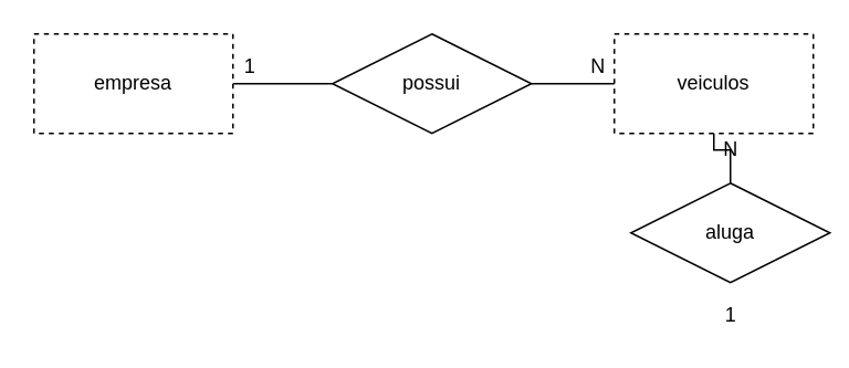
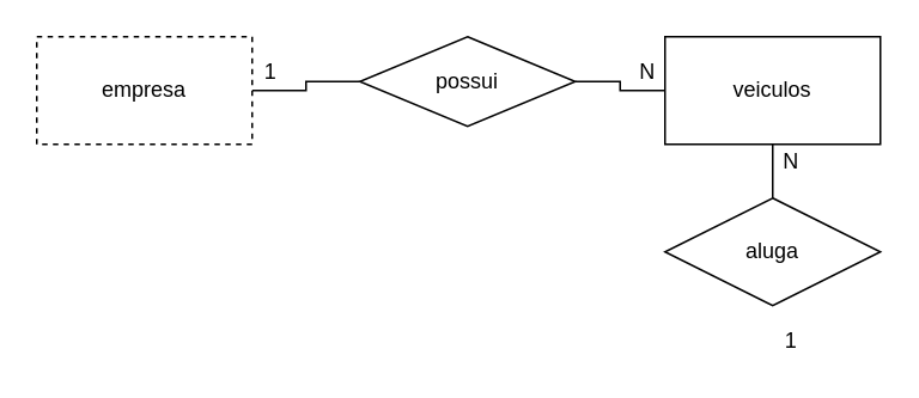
  <mxCell id="0" />
  <mxCell id="1" parent="0" />
  <mxCell id="2" style="edgeStyle=orthogonalEdgeStyle;rounded=0;orthogonalLoop=1;jettySize=auto;html=1;entryX=0;entryY=0.5;entryDx=0;entryDy=0;endArrow=none;endFill=0;" edge="1" parent="1" source="3" target="6"><mxGeometry relative="1" as="geometry" /></mxCell>
  <mxCell id="3" value="empresa" style="rounded=0;whiteSpace=wrap;html=1;dashed=1;" vertex="1" parent="1"><mxGeometry x="20" y="20" width="120" height="60" as="geometry" /></mxCell>
- <mxCell id="4" value="veiculos" style="rounded=0;whiteSpace=wrap;html=1;dashed=1;" vertex="1" parent="1"><mxGeometry x="370" y="20" width="120" height="60" as="geometry" /></mxCell>
+ <mxCell id="4" value="veiculos" style="rounded=0;whiteSpace=wrap;html=1;" vertex="1" parent="1"><mxGeometry x="370" y="20" width="120" height="60" as="geometry" /></mxCell>
  <mxCell id="5" style="edgeStyle=orthogonalEdgeStyle;rounded=0;orthogonalLoop=1;jettySize=auto;html=1;entryX=0;entryY=0.5;entryDx=0;entryDy=0;endArrow=none;endFill=0;" edge="1" parent="1" source="6" target="4"><mxGeometry relative="1" as="geometry" /></mxCell>
- <mxCell id="6" value="possui" style="shape=rhombus;perimeter=rhombusPerimeter;whiteSpace=wrap;html=1;align=center;" vertex="1" parent="1"><mxGeometry x="200" y="20" width="120" height="60" as="geometry" /></mxCell>
+ <mxCell id="6" value="possui" style="shape=rhombus;perimeter=rhombusPerimeter;whiteSpace=wrap;html=1;align=center;" vertex="1" parent="1"><mxGeometry x="200" y="20" width="120" height="50" as="geometry" /></mxCell>
  <mxCell id="7" value="1" style="text;html=1;align=center;verticalAlign=middle;resizable=0;points=[];autosize=1;strokeColor=none;" vertex="1" parent="1"><mxGeometry x="140" y="30" width="20" height="20" as="geometry" /></mxCell>
  <mxCell id="8" value="N" style="text;html=1;align=center;verticalAlign=middle;resizable=0;points=[];autosize=1;strokeColor=none;" vertex="1" parent="1"><mxGeometry x="350" y="30" width="20" height="20" as="geometry" /></mxCell>
  <mxCell id="9" style="edgeStyle=orthogonalEdgeStyle;rounded=0;orthogonalLoop=1;jettySize=auto;html=1;entryX=0.5;entryY=1;entryDx=0;entryDy=0;endArrow=none;endFill=0;" edge="1" parent="1" source="10" target="4"><mxGeometry relative="1" as="geometry" /></mxCell>
- <mxCell id="10" value="aluga" style="shape=rhombus;perimeter=rhombusPerimeter;whiteSpace=wrap;html=1;align=center;" vertex="1" parent="1"><mxGeometry x="380" y="110" width="120" height="60" as="geometry" /></mxCell>
+ <mxCell id="10" value="aluga" style="shape=rhombus;perimeter=rhombusPerimeter;whiteSpace=wrap;html=1;align=center;" vertex="1" parent="1"><mxGeometry x="370" y="110" width="120" height="60" as="geometry" /></mxCell>
  <mxCell id="11" value="N" style="text;html=1;align=center;verticalAlign=middle;resizable=0;points=[];autosize=1;strokeColor=none;" vertex="1" parent="1"><mxGeometry x="430" y="80" width="20" height="20" as="geometry" /></mxCell>
  <mxCell id="12" value="1" style="text;html=1;align=center;verticalAlign=middle;resizable=0;points=[];autosize=1;strokeColor=none;" vertex="1" parent="1"><mxGeometry x="430" y="180" width="20" height="20" as="geometry" /></mxCell>
